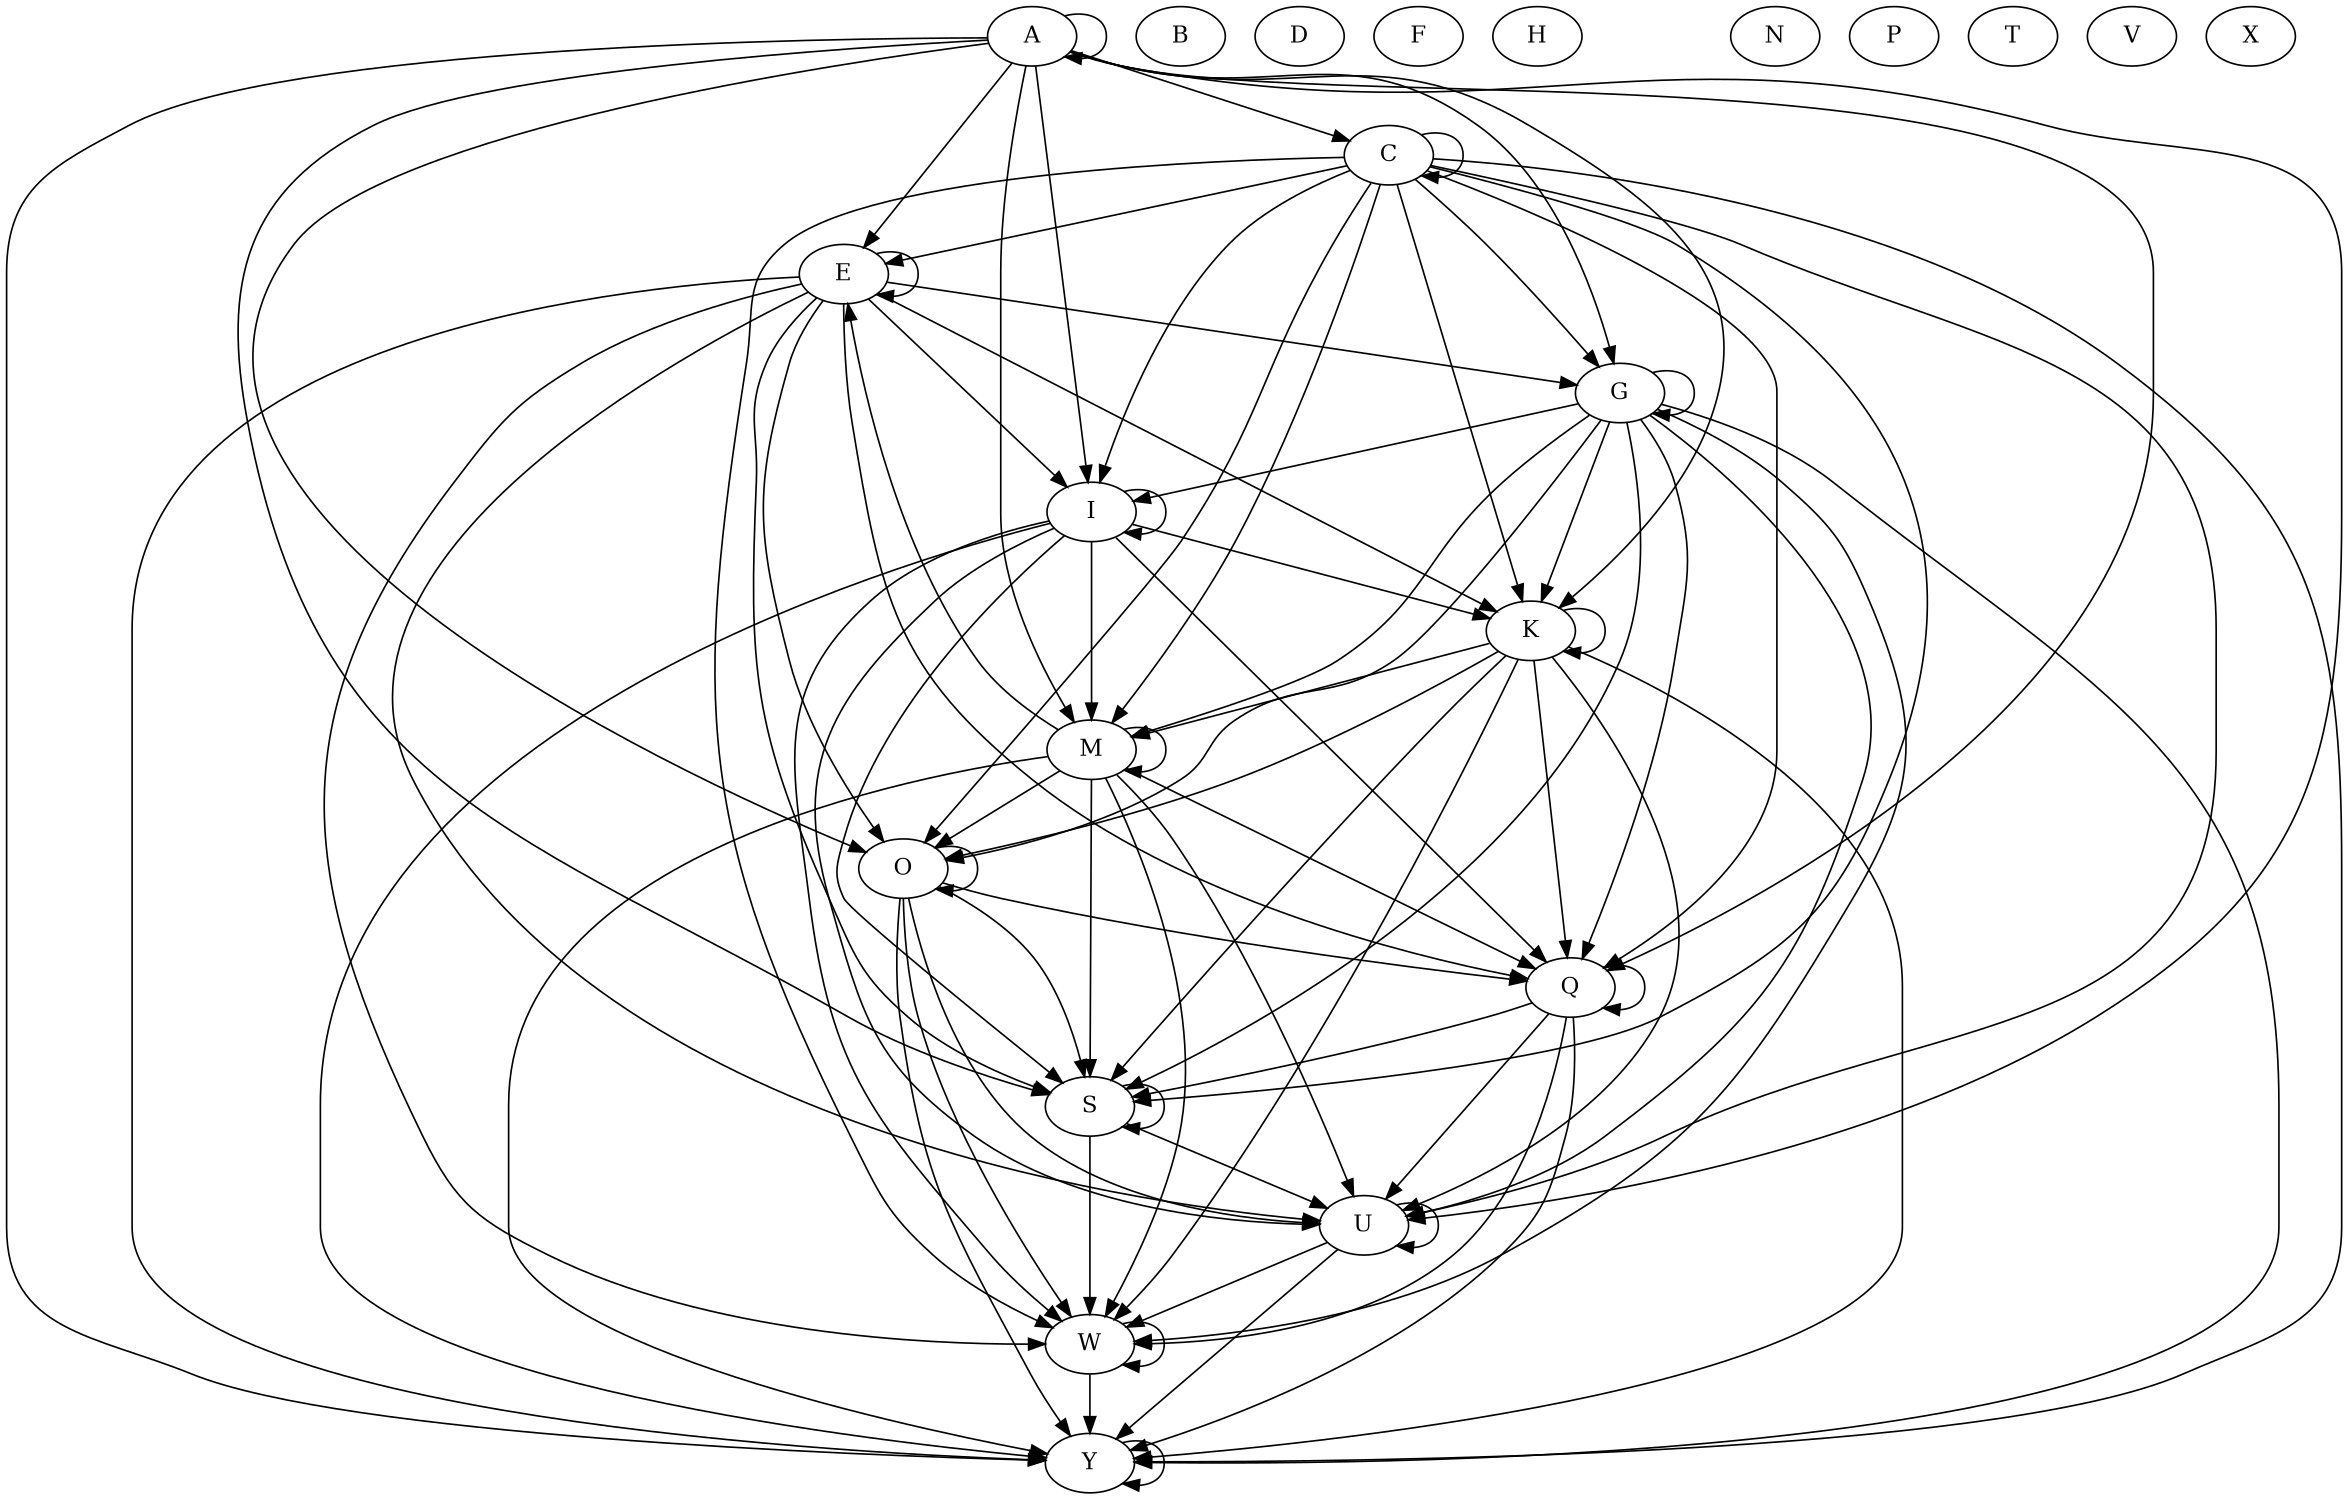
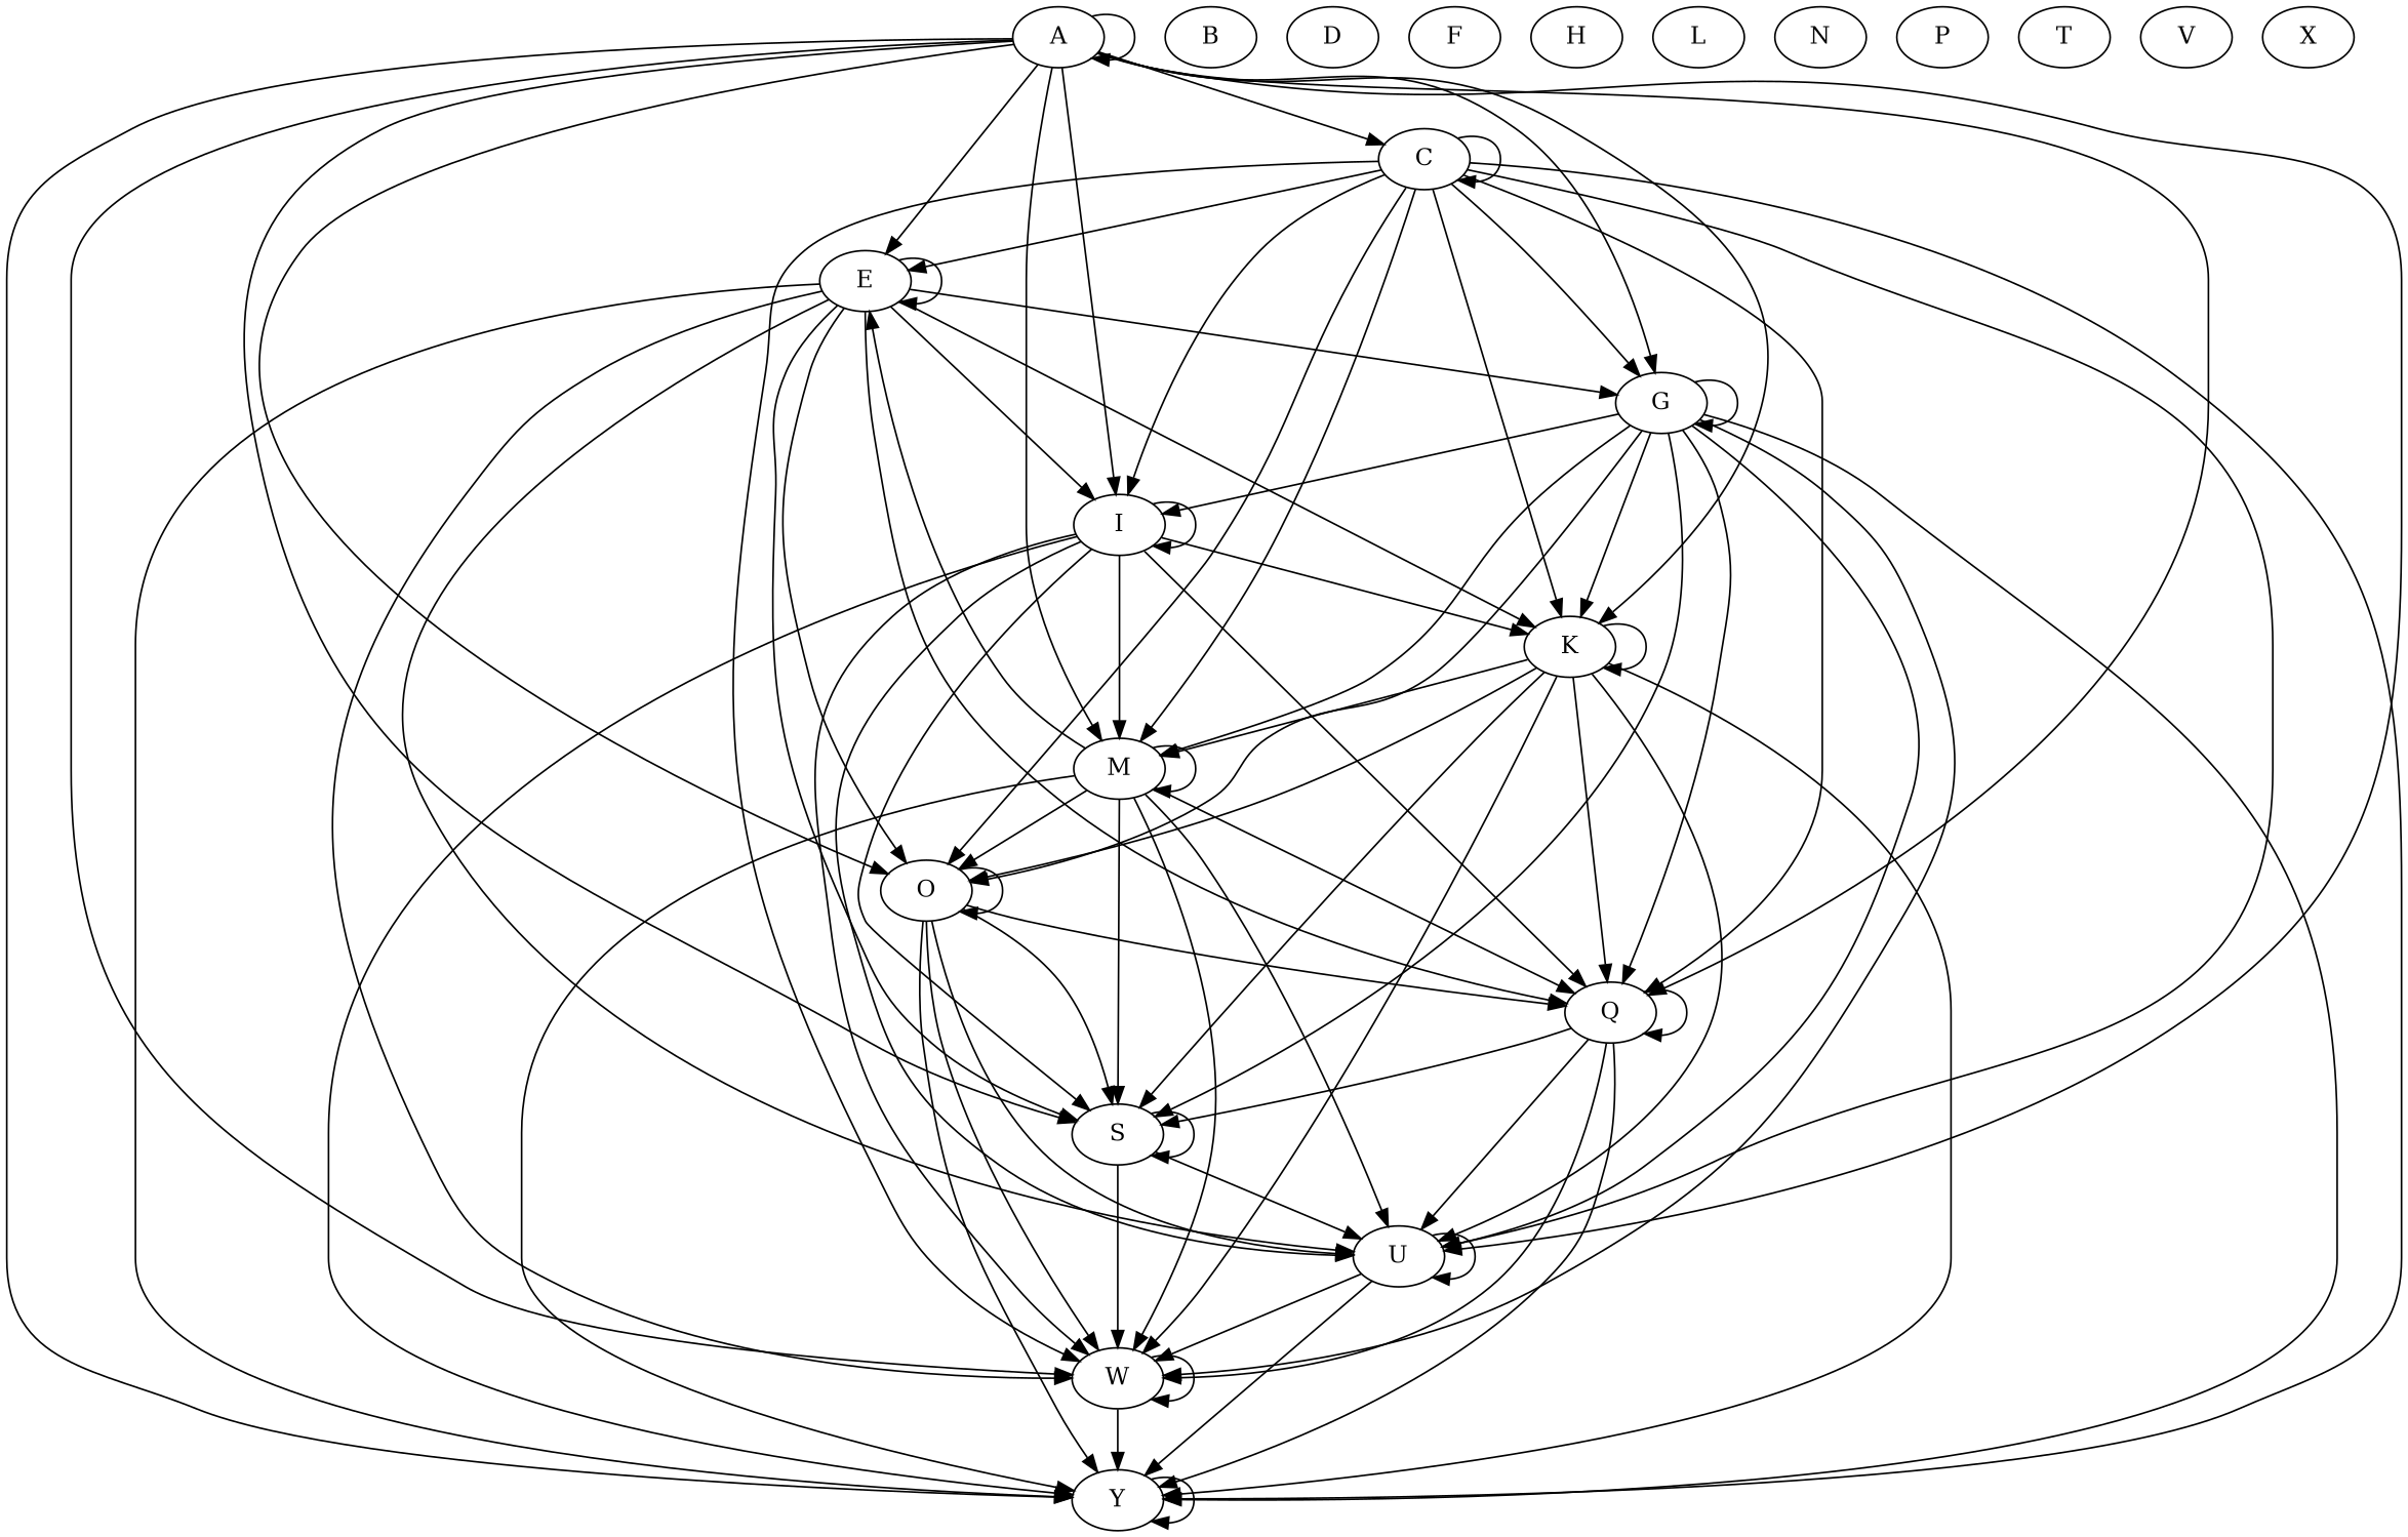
  digraph {
    A
    C
    E
    G
    I
    K
    M
    O
    Q
    S
    U
    W
    Y
    B
    D
    F
    H
+   L
    N
    P
    T
    V
    X
    A -> A
    A -> C
    A -> E
    A -> G
    A -> I
    A -> K
    A -> M
    A -> O
    A -> Q
    A -> S
    A -> U
+   A -> W
    A -> Y
    C -> C
    C -> E
    C -> G
    C -> I
    C -> K
    C -> M
    C -> O
    C -> Q
-   C -> S
    C -> U
    C -> W
    C -> Y
    E -> E
    E -> G
    E -> I
    E -> K
    E -> O
    E -> Q
    E -> S
    E -> U
    E -> W
    E -> Y
    G -> G
    G -> I
    G -> K
    G -> M
    G -> O
    G -> Q
    G -> S
    G -> U
    G -> W
    G -> Y
    I -> I
    I -> K
    I -> M
    I -> Q
    I -> S
    I -> U
    I -> W
    I -> Y
    K -> K
    K -> M
    K -> O
    K -> Q
    K -> S
    K -> U
    K -> W
    K -> Y
    M -> E
    M -> M
    M -> O
    M -> Q
    M -> S
    M -> U
    M -> W
    M -> Y
    O -> O
    O -> Q
    O -> S
    O -> U
    O -> W
    O -> Y
    Q -> Q
    Q -> S
    Q -> U
    Q -> W
    Q -> Y
    S -> S
    S -> U
    S -> W
    U -> U
    U -> W
    U -> Y
    W -> W
    W -> Y
    Y -> Y
  }
